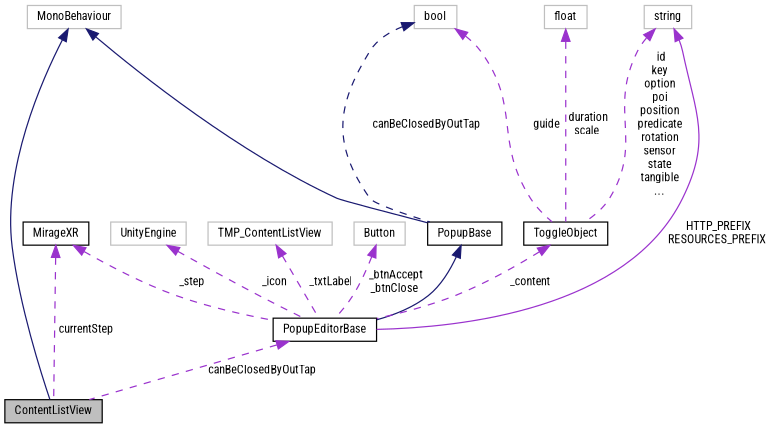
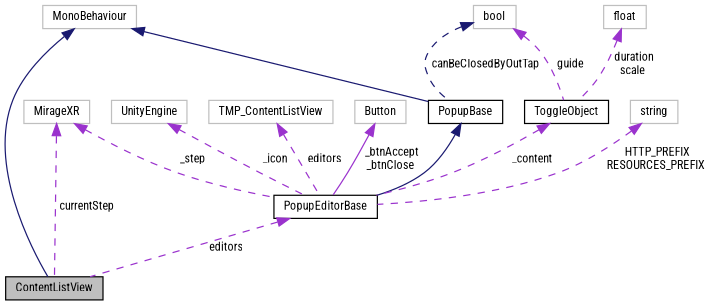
  digraph {
    fontname="Roboto Condensed"
    node [color=grey75 fillcolor=white fontname="Roboto Condensed" fontsize=10 shape=record style=filled]
    edge [color=darkorchid3 dir=back fontname="Roboto Condensed" fontsize=10 labelfontname=Helvetica labelfontsize=10 style=dashed]
    n1 [color=black fillcolor=grey75 fontcolor=black height=0.2 label=ContentListView width=0.4]
    n2 [height=0.2 label=MonoBehaviour width=0.4]
    n3 [color=black height=0.2 label=PopupBase width=0.4]
    n4 [color=black height=0.2 label=PopupEditorBase width=0.4]
-   n5 [color=black height=0.2 label=MirageXR width=0.4]
+   n5 [height=0.2 label=MirageXR width=0.4]
    n6 [height=0.2 label=bool width=0.4]
    n7 [color=black height=0.2 label=ToggleObject width=0.4]
    n8 [height=0.2 label=string width=0.4]
    n9 [height=0.2 label=UnityEngine width=0.4]
    n10 [height=0.2 label=TMP_ContentListView width=0.4]
    n11 [height=0.2 label=float width=0.4]
    n12 [height=0.2 label=Button width=0.4]
    n2 -> n1 [color=midnightblue style=solid]
    n2 -> n3 [color=midnightblue style=solid]
    n3 -> n4 [color=midnightblue style=solid]
-   n4 -> n1 [label=" canBeClosedByOutTap"]
+   n4 -> n1 [label=" editors"]
    n5 -> n1 [label=" currentStep"]
    n5 -> n4 [label=" _step"]
    n6 -> n3 [color=midnightblue label=" canBeClosedByOutTap"]
    n6 -> n7 [label=" guide"]
    n7 -> n4 [label=" _content"]
-   n8 -> n4 [label=" HTTP_PREFIX\nRESOURCES_PREFIX" style=solid]
-   n8 -> n7 [label=" id\nkey\noption\npoi\nposition\npredicate\nrotation\nsensor\nstate\ntangible\n..."]
+   n8 -> n4 [label=" HTTP_PREFIX\nRESOURCES_PREFIX"]
    n9 -> n4 [label=" _icon"]
-   n10 -> n4 [label=" _txtLabel"]
+   n10 -> n4 [label=" editors"]
    n11 -> n7 [label=" duration\nscale"]
-   n12 -> n4 [label=" _btnAccept\n_btnClose"]
+   n12 -> n4 [label=" _btnAccept\n_btnClose" style=solid]
  }
